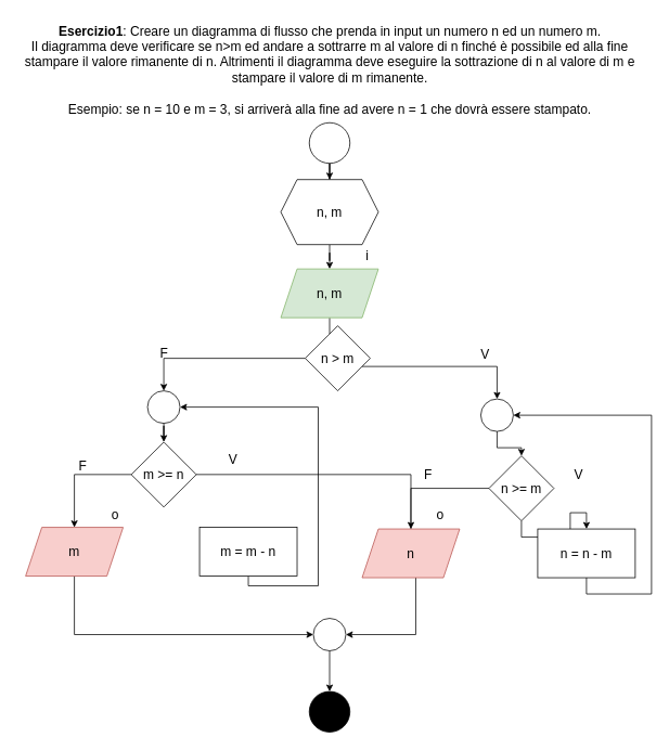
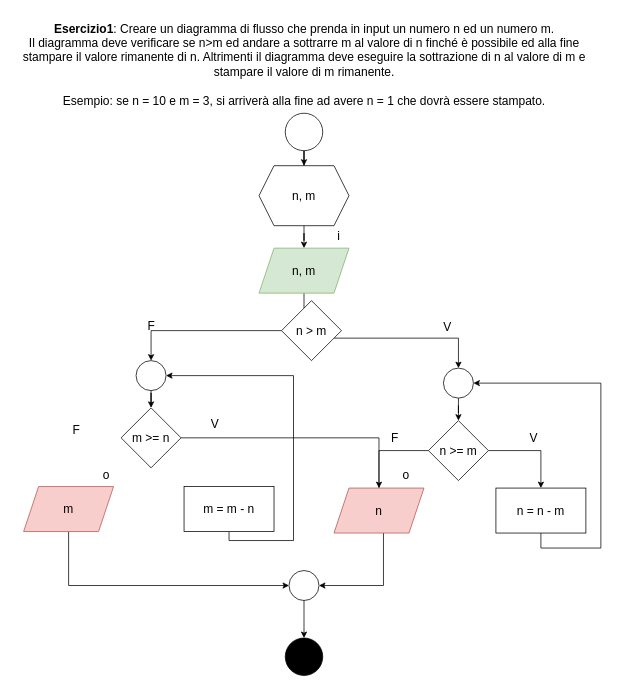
  <mxCell id="0" />
  <mxCell id="1" parent="0" />
  <mxCell id="2" value="&lt;div&gt;&lt;b&gt;Esercizio1&lt;/b&gt;: Creare un diagramma di flusso che prenda in input un numero n ed un numero m.&lt;/div&gt;&lt;div&gt;Il diagramma deve verificare se n&amp;gt;m ed andare a sottrarre m al valore di n finché è possibile ed alla fine&lt;/div&gt;&lt;div&gt;stampare il valore rimanente di n. Altrimenti il diagramma deve eseguire la sottrazione di n al valore di m e&lt;/div&gt;&lt;div&gt;stampare il valore di m rimanente.&lt;/div&gt;&lt;div&gt;&lt;br&gt;&lt;/div&gt;&lt;div&gt;Esempio: se n = 10 e m = 3, si arriverà alla fine ad avere n = 1 che dovrà essere stampato.&lt;/div&gt;" style="text;html=1;align=center;verticalAlign=middle;resizable=0;points=[];autosize=1;strokeColor=none;fillColor=none;fontSize=16;" vertex="1" parent="1"><mxGeometry x="20" y="20" width="770" height="130" as="geometry" /></mxCell>
  <mxCell id="3" value="" style="edgeStyle=orthogonalEdgeStyle;rounded=0;orthogonalLoop=1;jettySize=auto;html=1;fontSize=16;" edge="1" parent="1" source="4" target="6"><mxGeometry relative="1" as="geometry" /></mxCell>
  <mxCell id="4" value="" style="ellipse;whiteSpace=wrap;html=1;aspect=fixed;fontSize=16;" vertex="1" parent="1"><mxGeometry x="380" y="150" width="50" height="50" as="geometry" /></mxCell>
  <mxCell id="5" value="" style="edgeStyle=orthogonalEdgeStyle;rounded=0;orthogonalLoop=1;jettySize=auto;html=1;fontSize=16;" edge="1" parent="1" source="6" target="8"><mxGeometry relative="1" as="geometry" /></mxCell>
  <mxCell id="6" value="n, m" style="shape=hexagon;perimeter=hexagonPerimeter2;whiteSpace=wrap;html=1;fixedSize=1;fontSize=16;" vertex="1" parent="1"><mxGeometry x="345" y="220" width="120" height="80" as="geometry" /></mxCell>
  <mxCell id="7" value="" style="edgeStyle=orthogonalEdgeStyle;rounded=0;orthogonalLoop=1;jettySize=auto;html=1;fontSize=16;" edge="1" parent="1" source="8" target="12"><mxGeometry relative="1" as="geometry" /></mxCell>
  <mxCell id="8" value="n, m" style="shape=parallelogram;perimeter=parallelogramPerimeter;whiteSpace=wrap;html=1;fixedSize=1;fillColor=#d5e8d4;strokeColor=#82b366;fontSize=16;" vertex="1" parent="1"><mxGeometry x="345" y="330" width="120" height="60" as="geometry" /></mxCell>
  <mxCell id="9" value="i" style="text;html=1;align=center;verticalAlign=middle;resizable=0;points=[];autosize=1;strokeColor=none;fillColor=none;fontSize=16;" vertex="1" parent="1"><mxGeometry x="436" y="298" width="30" height="30" as="geometry" /></mxCell>
  <mxCell id="10" value="" style="edgeStyle=orthogonalEdgeStyle;rounded=0;orthogonalLoop=1;jettySize=auto;html=1;fontSize=16;" edge="1" parent="1" source="12" target="14"><mxGeometry relative="1" as="geometry"><Array as="points"><mxPoint x="611" y="450" /></Array></mxGeometry></mxCell>
  <mxCell id="11" style="edgeStyle=orthogonalEdgeStyle;rounded=0;orthogonalLoop=1;jettySize=auto;html=1;entryX=0.5;entryY=0;entryDx=0;entryDy=0;fontSize=16;" edge="1" parent="1" source="12" target="27"><mxGeometry relative="1" as="geometry" /></mxCell>
  <mxCell id="12" value="n &amp;gt; m" style="rhombus;whiteSpace=wrap;html=1;fontSize=16;" vertex="1" parent="1"><mxGeometry x="375" y="400" width="80" height="80" as="geometry" /></mxCell>
  <mxCell id="13" value="" style="edgeStyle=orthogonalEdgeStyle;rounded=0;orthogonalLoop=1;jettySize=auto;html=1;fontSize=16;" edge="1" parent="1" source="14" target="17"><mxGeometry relative="1" as="geometry" /></mxCell>
  <mxCell id="14" value="" style="ellipse;whiteSpace=wrap;html=1;fontSize=16;" vertex="1" parent="1"><mxGeometry x="591" y="490" width="40" height="40" as="geometry" /></mxCell>
  <mxCell id="15" value="" style="edgeStyle=orthogonalEdgeStyle;rounded=0;orthogonalLoop=1;jettySize=auto;html=1;fontSize=16;" edge="1" parent="1" source="17" target="19"><mxGeometry relative="1" as="geometry" /></mxCell>
  <mxCell id="16" value="" style="edgeStyle=orthogonalEdgeStyle;rounded=0;orthogonalLoop=1;jettySize=auto;html=1;fontSize=16;endArrow=none;" edge="1" parent="1" source="17" target="23"><mxGeometry relative="1" as="geometry" /></mxCell>
- <mxCell id="17" value="n &amp;gt;= m" style="rhombus;whiteSpace=wrap;html=1;fontSize=16;" vertex="1" parent="1"><mxGeometry x="601" y="560" width="80" height="80" as="geometry" /></mxCell>
+ <mxCell id="17" value="n &amp;gt;= m" style="rhombus;whiteSpace=wrap;html=1;fontSize=16;" vertex="1" parent="1"><mxGeometry x="571" y="560" width="80" height="80" as="geometry" /></mxCell>
  <mxCell id="18" style="edgeStyle=orthogonalEdgeStyle;rounded=0;orthogonalLoop=1;jettySize=auto;html=1;entryX=1;entryY=0.5;entryDx=0;entryDy=0;fontSize=16;" edge="1" parent="1" source="19" target="14"><mxGeometry relative="1" as="geometry"><Array as="points"><mxPoint x="721" y="730" /><mxPoint x="801" y="730" /><mxPoint x="801" y="510" /></Array></mxGeometry></mxCell>
  <mxCell id="19" value="n = n - m" style="whiteSpace=wrap;html=1;fontSize=16;" vertex="1" parent="1"><mxGeometry x="661" y="650" width="120" height="60" as="geometry" /></mxCell>
  <mxCell id="20" value="V" style="text;html=1;align=center;verticalAlign=middle;resizable=0;points=[];autosize=1;strokeColor=none;fillColor=none;fontSize=16;" vertex="1" parent="1"><mxGeometry x="581" y="420" width="30" height="30" as="geometry" /></mxCell>
  <mxCell id="21" value="V" style="text;html=1;align=center;verticalAlign=middle;resizable=0;points=[];autosize=1;strokeColor=none;fillColor=none;fontSize=16;" vertex="1" parent="1"><mxGeometry x="696" y="568" width="30" height="30" as="geometry" /></mxCell>
  <mxCell id="22" style="edgeStyle=orthogonalEdgeStyle;rounded=0;orthogonalLoop=1;jettySize=auto;html=1;entryX=1;entryY=0.5;entryDx=0;entryDy=0;fontSize=16;" edge="1" parent="1" source="23" target="40"><mxGeometry relative="1" as="geometry"><Array as="points"><mxPoint x="511" y="780" /></Array></mxGeometry></mxCell>
  <mxCell id="23" value="n" style="shape=parallelogram;perimeter=parallelogramPerimeter;whiteSpace=wrap;html=1;fixedSize=1;fillColor=#f8cecc;strokeColor=#b85450;fontSize=16;" vertex="1" parent="1"><mxGeometry x="445" y="650" width="120" height="60" as="geometry" /></mxCell>
  <mxCell id="24" value="o" style="text;html=1;align=center;verticalAlign=middle;resizable=0;points=[];autosize=1;strokeColor=none;fillColor=none;fontSize=16;" vertex="1" parent="1"><mxGeometry x="526" y="618" width="30" height="30" as="geometry" /></mxCell>
  <mxCell id="25" value="F" style="text;html=1;align=center;verticalAlign=middle;resizable=0;points=[];autosize=1;strokeColor=none;fillColor=none;fontSize=16;" vertex="1" parent="1"><mxGeometry x="511" y="568" width="30" height="30" as="geometry" /></mxCell>
  <mxCell id="26" value="" style="edgeStyle=orthogonalEdgeStyle;rounded=0;orthogonalLoop=1;jettySize=auto;html=1;fontSize=16;" edge="1" parent="1" source="27" target="30"><mxGeometry relative="1" as="geometry" /></mxCell>
  <mxCell id="27" value="" style="ellipse;whiteSpace=wrap;html=1;fontSize=16;" vertex="1" parent="1"><mxGeometry x="181" y="480" width="40" height="40" as="geometry" /></mxCell>
  <mxCell id="28" value="" style="edgeStyle=orthogonalEdgeStyle;rounded=0;orthogonalLoop=1;jettySize=auto;html=1;fontSize=16;" edge="1" parent="1" source="30" target="23"><mxGeometry relative="1" as="geometry" /></mxCell>
- <mxCell id="29" value="" style="edgeStyle=orthogonalEdgeStyle;rounded=0;orthogonalLoop=1;jettySize=auto;html=1;fontSize=16;" edge="1" parent="1" source="30" target="36"><mxGeometry relative="1" as="geometry" /></mxCell>
  <mxCell id="30" value="m &amp;gt;= n" style="rhombus;whiteSpace=wrap;html=1;fontSize=16;" vertex="1" parent="1"><mxGeometry x="161" y="543" width="80" height="80" as="geometry" /></mxCell>
  <mxCell id="31" style="edgeStyle=orthogonalEdgeStyle;rounded=0;orthogonalLoop=1;jettySize=auto;html=1;entryX=1;entryY=0.5;entryDx=0;entryDy=0;fontSize=16;" edge="1" parent="1" source="32" target="27"><mxGeometry relative="1" as="geometry"><Array as="points"><mxPoint x="305" y="720" /><mxPoint x="391" y="720" /><mxPoint x="391" y="500" /></Array></mxGeometry></mxCell>
  <mxCell id="32" value="m = m - n" style="whiteSpace=wrap;html=1;fontSize=16;" vertex="1" parent="1"><mxGeometry x="245" y="648" width="120" height="60" as="geometry" /></mxCell>
  <mxCell id="33" value="V" style="text;html=1;align=center;verticalAlign=middle;resizable=0;points=[];autosize=1;strokeColor=none;fillColor=none;fontSize=16;" vertex="1" parent="1"><mxGeometry x="271" y="550" width="30" height="30" as="geometry" /></mxCell>
  <mxCell id="34" value="F" style="text;html=1;align=center;verticalAlign=middle;resizable=0;points=[];autosize=1;strokeColor=none;fillColor=none;fontSize=16;" vertex="1" parent="1"><mxGeometry x="186" y="418" width="30" height="30" as="geometry" /></mxCell>
  <mxCell id="35" style="edgeStyle=orthogonalEdgeStyle;rounded=0;orthogonalLoop=1;jettySize=auto;html=1;entryX=0;entryY=0.5;entryDx=0;entryDy=0;fontSize=16;" edge="1" parent="1" source="36" target="40"><mxGeometry relative="1" as="geometry"><Array as="points"><mxPoint x="91" y="780" /></Array></mxGeometry></mxCell>
  <mxCell id="36" value="m" style="shape=parallelogram;perimeter=parallelogramPerimeter;whiteSpace=wrap;html=1;fixedSize=1;fillColor=#f8cecc;strokeColor=#b85450;fontSize=16;" vertex="1" parent="1"><mxGeometry x="31" y="648" width="120" height="60" as="geometry" /></mxCell>
  <mxCell id="37" value="F" style="text;html=1;align=center;verticalAlign=middle;resizable=0;points=[];autosize=1;strokeColor=none;fillColor=none;fontSize=16;" vertex="1" parent="1"><mxGeometry x="86" y="558" width="30" height="30" as="geometry" /></mxCell>
  <mxCell id="38" value="o" style="text;html=1;align=center;verticalAlign=middle;resizable=0;points=[];autosize=1;strokeColor=none;fillColor=none;fontSize=16;" vertex="1" parent="1"><mxGeometry x="126" y="618" width="30" height="30" as="geometry" /></mxCell>
  <mxCell id="39" value="" style="edgeStyle=orthogonalEdgeStyle;rounded=0;orthogonalLoop=1;jettySize=auto;html=1;fontSize=16;" edge="1" parent="1" source="40" target="41"><mxGeometry relative="1" as="geometry" /></mxCell>
  <mxCell id="40" value="" style="ellipse;whiteSpace=wrap;html=1;fontSize=16;" vertex="1" parent="1"><mxGeometry x="385" y="760" width="40" height="40" as="geometry" /></mxCell>
  <mxCell id="41" value="" style="ellipse;whiteSpace=wrap;html=1;aspect=fixed;fillColor=#000000;fontSize=16;" vertex="1" parent="1"><mxGeometry x="380" y="850" width="50" height="50" as="geometry" /></mxCell>
